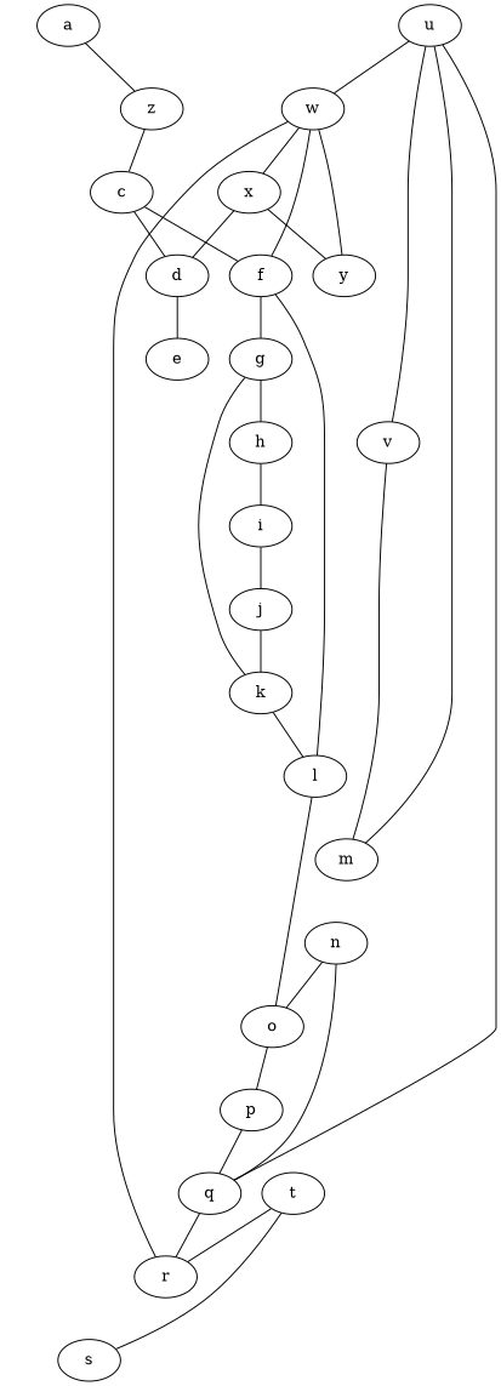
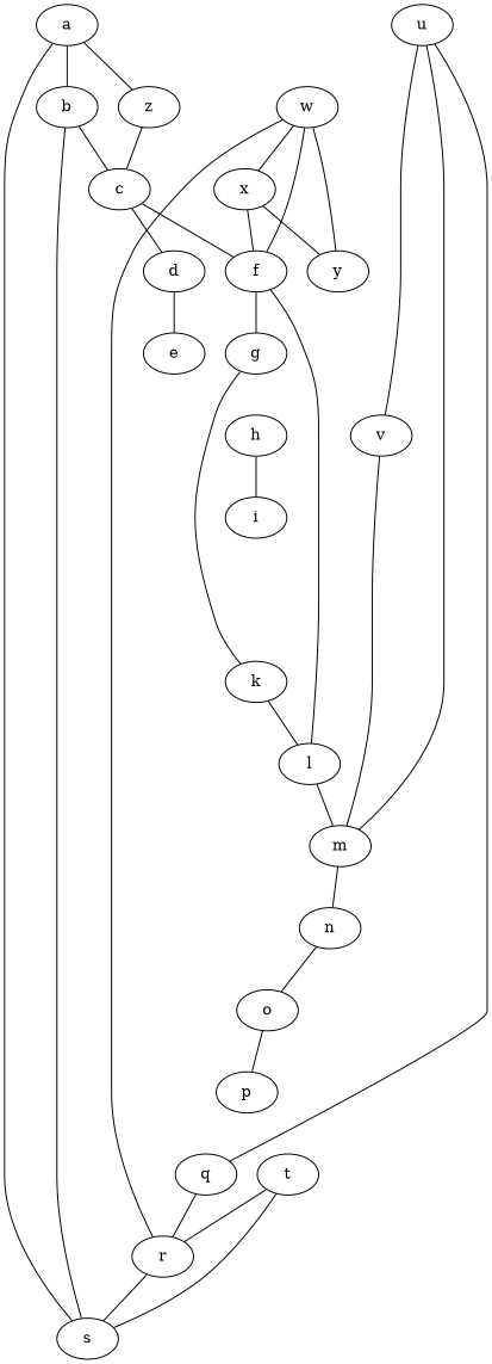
  graph {
    a
+   b
    z
    c
    s
    d
    f
    e
    g
    l
    h
    k
    m
    i
-   j
    n
    o
    p
    q
    r
    t
    u
    v
    w
    x
    y
+   a -- b
    a -- z
+   b -- c
+   b -- s
    z -- c
    c -- d
    c -- f
+   s -- a
    d -- e
    f -- g
    f -- l
-   g -- h
    g -- k
-   l -- o
+   l -- m
    h -- i
    k -- l
-   q -- n
-   i -- j
-   j -- k
+   m -- n
    n -- o
    o -- p
-   p -- q
    q -- r
+   r -- s
    t -- s
    t -- r
    u -- m
    u -- q
    u -- v
-   u -- w
    v -- m
    w -- f
    w -- r
    w -- x
    w -- y
-   x -- d
+   x -- f
    x -- y
  }
